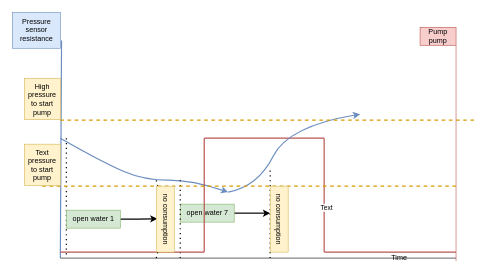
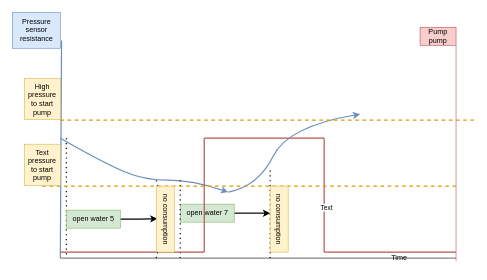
  <mxCell id="0" />
  <mxCell id="1" parent="0" />
  <mxCell id="2" value="" style="endArrow=none;html=1;rounded=0;fillColor=#dae8fc;strokeColor=#6c8ebf;strokeWidth=2;exitX=1.025;exitY=0.786;exitDx=0;exitDy=0;exitPerimeter=0;" edge="1" parent="1" source="3"><mxGeometry width="50" height="50" relative="1" as="geometry"><mxPoint x="100" y="190" as="sourcePoint" /><mxPoint x="100" y="430" as="targetPoint" /></mxGeometry></mxCell>
  <mxCell id="3" value="Pressure&lt;br&gt;sensor&lt;br&gt;resistance" style="text;html=1;align=center;verticalAlign=middle;resizable=0;points=[];autosize=1;strokeColor=#6c8ebf;fillColor=#dae8fc;" vertex="1" parent="1"><mxGeometry x="20" y="20" width="80" height="60" as="geometry" /></mxCell>
  <mxCell id="4" value="" style="endArrow=none;html=1;rounded=0;" edge="1" parent="1"><mxGeometry width="50" height="50" relative="1" as="geometry"><mxPoint x="100" y="430" as="sourcePoint" /><mxPoint x="760" y="430" as="targetPoint" /></mxGeometry></mxCell>
  <mxCell id="5" value="Time" style="text;html=1;align=center;verticalAlign=middle;resizable=0;points=[];autosize=1;strokeColor=none;fillColor=none;" vertex="1" parent="1"><mxGeometry x="640" y="415" width="50" height="30" as="geometry" /></mxCell>
  <mxCell id="6" value="" style="endArrow=none;html=1;rounded=0;fillColor=#f8cecc;strokeColor=#b85450;exitX=1;exitY=1;exitDx=0;exitDy=0;" edge="1" parent="1" source="7"><mxGeometry width="50" height="50" relative="1" as="geometry"><mxPoint x="760" y="195" as="sourcePoint" /><mxPoint x="760" y="435" as="targetPoint" /></mxGeometry></mxCell>
  <mxCell id="7" value="Pump pump" style="text;html=1;strokeColor=#b85450;fillColor=#f8cecc;align=center;verticalAlign=middle;whiteSpace=wrap;rounded=0;" vertex="1" parent="1"><mxGeometry x="700" y="45" width="60" height="30" as="geometry" /></mxCell>
  <mxCell id="8" value="" style="curved=1;endArrow=classic;html=1;rounded=0;strokeWidth=2;fillColor=#dae8fc;strokeColor=#6c8ebf;" edge="1" parent="1"><mxGeometry width="50" height="50" relative="1" as="geometry"><mxPoint x="100" y="230" as="sourcePoint" /><mxPoint x="380" y="320" as="targetPoint" /><Array as="points"><mxPoint x="170" y="270" /><mxPoint x="240" y="300" /><mxPoint x="320" y="300" /></Array></mxGeometry></mxCell>
  <mxCell id="9" value="" style="endArrow=none;dashed=1;html=1;dashPattern=1 3;strokeWidth=2;rounded=0;" edge="1" parent="1"><mxGeometry width="50" height="50" relative="1" as="geometry"><mxPoint x="110" y="230" as="sourcePoint" /><mxPoint x="110" y="430" as="targetPoint" /></mxGeometry></mxCell>
  <mxCell id="10" value="" style="endArrow=none;dashed=1;html=1;dashPattern=1 3;strokeWidth=2;rounded=0;startArrow=none;" edge="1" parent="1" source="25"><mxGeometry width="50" height="50" relative="1" as="geometry"><mxPoint x="260" y="430" as="sourcePoint" /><mxPoint x="260" y="300" as="targetPoint" /></mxGeometry></mxCell>
  <mxCell id="11" style="edgeStyle=orthogonalEdgeStyle;rounded=0;orthogonalLoop=1;jettySize=auto;html=1;entryX=0.493;entryY=0.933;entryDx=0;entryDy=0;entryPerimeter=0;strokeWidth=2;" edge="1" parent="1" source="12" target="25"><mxGeometry relative="1" as="geometry" /></mxCell>
- <mxCell id="12" value="open water 1" style="text;html=1;align=center;verticalAlign=middle;resizable=0;points=[];autosize=1;strokeColor=#82b366;fillColor=#d5e8d4;" vertex="1" parent="1"><mxGeometry x="110" y="350" width="90" height="30" as="geometry" /></mxCell>
+ <mxCell id="12" value="open water 5" style="text;html=1;align=center;verticalAlign=middle;resizable=0;points=[];autosize=1;strokeColor=#82b366;fillColor=#d5e8d4;" vertex="1" parent="1"><mxGeometry x="110" y="350" width="90" height="30" as="geometry" /></mxCell>
  <mxCell id="13" style="edgeStyle=orthogonalEdgeStyle;rounded=0;orthogonalLoop=1;jettySize=auto;html=1;strokeWidth=2;" edge="1" parent="1" source="14"><mxGeometry relative="1" as="geometry"><mxPoint x="450" y="355" as="targetPoint" /></mxGeometry></mxCell>
  <mxCell id="14" value="open water 7" style="text;html=1;align=center;verticalAlign=middle;resizable=0;points=[];autosize=1;strokeColor=#82b366;fillColor=#d5e8d4;" vertex="1" parent="1"><mxGeometry x="300" y="340" width="90" height="30" as="geometry" /></mxCell>
  <mxCell id="15" value="" style="endArrow=none;dashed=1;html=1;dashPattern=1 3;strokeWidth=2;rounded=0;" edge="1" parent="1"><mxGeometry width="50" height="50" relative="1" as="geometry"><mxPoint x="300" y="430" as="sourcePoint" /><mxPoint x="300" y="300" as="targetPoint" /></mxGeometry></mxCell>
  <mxCell id="16" value="" style="endArrow=none;dashed=1;html=1;dashPattern=1 3;strokeWidth=2;rounded=0;" edge="1" parent="1"><mxGeometry width="50" height="50" relative="1" as="geometry"><mxPoint x="450" y="430" as="sourcePoint" /><mxPoint x="450" y="280" as="targetPoint" /></mxGeometry></mxCell>
  <mxCell id="17" value="" style="endArrow=none;html=1;rounded=0;strokeWidth=2;fillColor=#f8cecc;strokeColor=#b85450;" edge="1" parent="1"><mxGeometry width="50" height="50" relative="1" as="geometry"><mxPoint x="100" y="420" as="sourcePoint" /><mxPoint x="340" y="420" as="targetPoint" /></mxGeometry></mxCell>
  <mxCell id="18" value="" style="endArrow=none;html=1;rounded=0;strokeWidth=2;fillColor=#f8cecc;strokeColor=#b85450;" edge="1" parent="1"><mxGeometry width="50" height="50" relative="1" as="geometry"><mxPoint x="340" y="420" as="sourcePoint" /><mxPoint x="340" y="230" as="targetPoint" /></mxGeometry></mxCell>
  <mxCell id="19" value="" style="endArrow=none;html=1;rounded=0;strokeWidth=2;fillColor=#f8cecc;strokeColor=#b85450;" edge="1" parent="1"><mxGeometry width="50" height="50" relative="1" as="geometry"><mxPoint x="540" y="230" as="sourcePoint" /><mxPoint x="340" y="230" as="targetPoint" /></mxGeometry></mxCell>
  <mxCell id="20" value="" style="curved=1;endArrow=classic;html=1;rounded=0;strokeWidth=2;fillColor=#dae8fc;strokeColor=#6c8ebf;" edge="1" parent="1"><mxGeometry width="50" height="50" relative="1" as="geometry"><mxPoint x="380" y="320" as="sourcePoint" /><mxPoint x="600" y="190" as="targetPoint" /><Array as="points"><mxPoint x="430" y="310" /><mxPoint x="480" y="210" /></Array></mxGeometry></mxCell>
  <mxCell id="21" value="" style="endArrow=none;html=1;rounded=0;strokeWidth=2;fillColor=#f8cecc;strokeColor=#b85450;" edge="1" parent="1"><mxGeometry width="50" height="50" relative="1" as="geometry"><mxPoint x="540" y="230" as="sourcePoint" /><mxPoint x="540" y="420" as="targetPoint" /></mxGeometry></mxCell>
  <mxCell id="22" value="Text" style="edgeLabel;html=1;align=center;verticalAlign=middle;resizable=0;points=[];" vertex="1" connectable="0" parent="21"><mxGeometry x="0.213" y="3" relative="1" as="geometry"><mxPoint as="offset" /></mxGeometry></mxCell>
  <mxCell id="23" value="" style="endArrow=none;dashed=1;html=1;rounded=0;strokeWidth=2;fillColor=#ffe6cc;strokeColor=#d79b00;" edge="1" parent="1"><mxGeometry width="50" height="50" relative="1" as="geometry"><mxPoint x="70" y="310" as="sourcePoint" /><mxPoint x="760" y="310" as="targetPoint" /></mxGeometry></mxCell>
  <mxCell id="24" value="" style="endArrow=none;html=1;rounded=0;strokeWidth=2;fillColor=#f8cecc;strokeColor=#b85450;" edge="1" parent="1"><mxGeometry width="50" height="50" relative="1" as="geometry"><mxPoint x="540" y="420" as="sourcePoint" /><mxPoint x="760" y="420" as="targetPoint" /></mxGeometry></mxCell>
  <mxCell id="25" value="no consumption" style="text;html=1;align=center;verticalAlign=middle;resizable=0;points=[];autosize=1;strokeColor=#d6b656;fillColor=#fff2cc;rotation=90;" vertex="1" parent="1"><mxGeometry x="220" y="350" width="110" height="30" as="geometry" /></mxCell>
  <mxCell id="26" value="" style="endArrow=none;dashed=1;html=1;dashPattern=1 3;strokeWidth=2;rounded=0;" edge="1" parent="1" target="25"><mxGeometry width="50" height="50" relative="1" as="geometry"><mxPoint x="260" y="430" as="sourcePoint" /><mxPoint x="260" y="300" as="targetPoint" /></mxGeometry></mxCell>
  <mxCell id="27" value="no consumption" style="text;html=1;align=center;verticalAlign=middle;resizable=0;points=[];autosize=1;strokeColor=#d6b656;fillColor=#fff2cc;rotation=90;" vertex="1" parent="1"><mxGeometry x="410" y="350" width="110" height="30" as="geometry" /></mxCell>
  <mxCell id="28" value="Text pressure to start pump" style="text;html=1;strokeColor=#d6b656;fillColor=#fff2cc;align=center;verticalAlign=middle;whiteSpace=wrap;rounded=0;" vertex="1" parent="1"><mxGeometry x="40" y="240" width="60" height="69" as="geometry" /></mxCell>
  <mxCell id="29" value="" style="endArrow=none;dashed=1;html=1;rounded=0;strokeWidth=2;fillColor=#ffe6cc;strokeColor=#d79b00;" edge="1" parent="1"><mxGeometry width="50" height="50" relative="1" as="geometry"><mxPoint x="100" y="200" as="sourcePoint" /><mxPoint x="790" y="200" as="targetPoint" /></mxGeometry></mxCell>
  <mxCell id="30" value="High pressure to start pump" style="text;html=1;strokeColor=#d6b656;fillColor=#fff2cc;align=center;verticalAlign=middle;whiteSpace=wrap;rounded=0;" vertex="1" parent="1"><mxGeometry x="40" y="130" width="60" height="69" as="geometry" /></mxCell>
